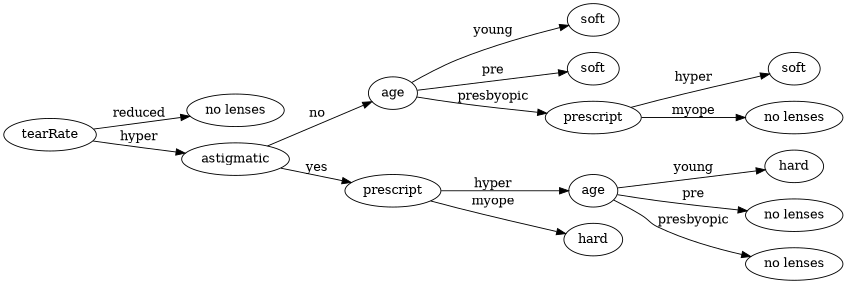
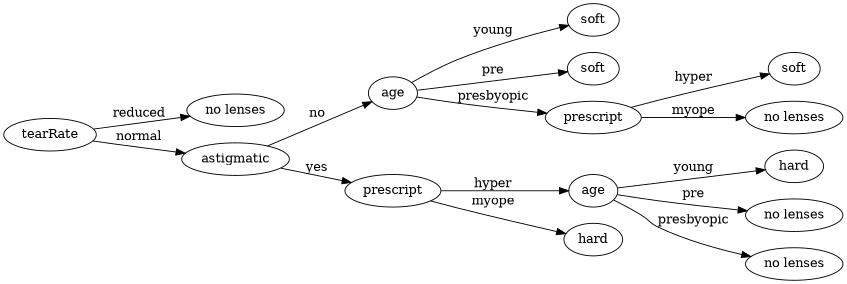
  digraph {
    rankdir=LR
    n1 [label=tearRate]
    n2 [label="no lenses"]
    n3 [label=astigmatic]
    n4 [label=age]
    n5 [label=prescript]
    n6 [label=soft]
    n7 [label=soft]
    n8 [label=prescript]
    n9 [label=soft]
    n10 [label="no lenses"]
    n11 [label=age]
    n12 [label=hard]
    n13 [label=hard]
    n14 [label="no lenses"]
    n15 [label="no lenses"]
    n1 -> n2 [label=reduced]
-   n1 -> n3 [label=hyper]
+   n1 -> n3 [label=normal]
    n3 -> n4 [label=no]
    n3 -> n5 [label=yes]
    n4 -> n6 [label=young]
    n4 -> n7 [label=pre]
    n4 -> n8 [label=presbyopic]
    n5 -> n11 [label=hyper]
    n5 -> n12 [label=myope]
    n8 -> n9 [label=hyper]
    n8 -> n10 [label=myope]
    n11 -> n13 [label=young]
    n11 -> n14 [label=pre]
    n11 -> n15 [label=presbyopic]
  }
